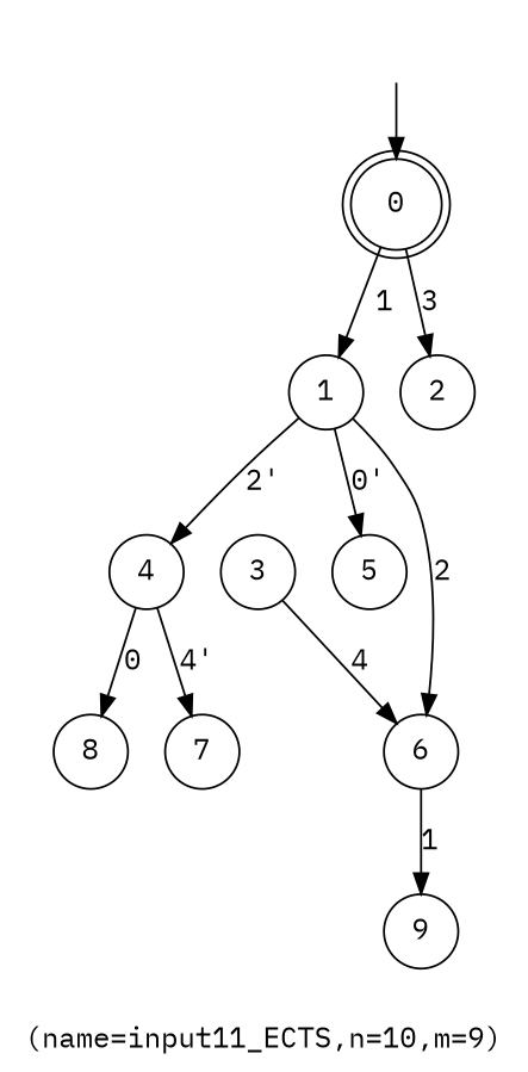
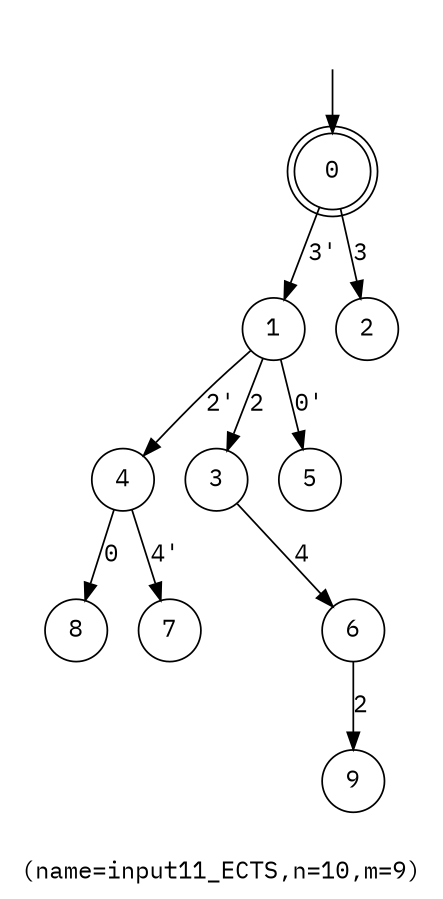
  digraph {
    fontname="IBM Plex Mono"
    label="(name=input11_ECTS,n=10,m=9)"
    node [fontname="IBM Plex Mono" shape=circle]
    edge [fontname="IBM Plex Mono"]
    _nil [style=invis shape=""]
    0 [shape=doublecircle]
    1
    2
    4
    3
    5
    8
    7
    6
    9
    _nil -> 0
-   0 -> 1 [label=1]
+   0 -> 1 [label="3'"]
    0 -> 2 [label=3]
    1 -> 4 [label="2'"]
-   1 -> 6 [label=2]
+   1 -> 3 [label=2]
    1 -> 5 [label="0'"]
    4 -> 8 [label=0]
    4 -> 7 [label="4'"]
    3 -> 6 [label=4]
-   6 -> 9 [label=1]
+   6 -> 9 [label=2]
  }
